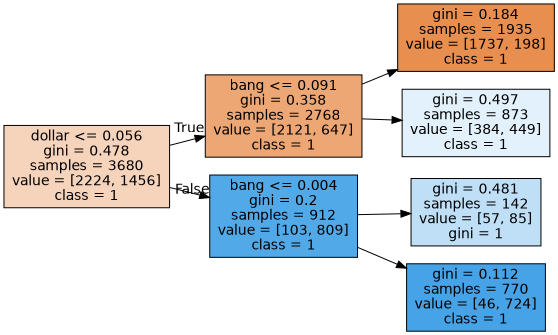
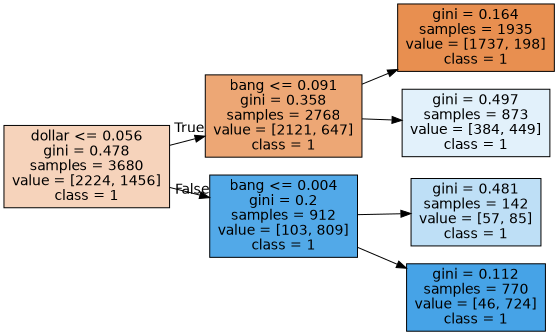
  digraph {
    rankdir=LR
    node [color=black fontname=helvetica shape=box style=filled]
    edge [fontname=helvetica]
    n1 [fillcolor="#f6d3bb" label="dollar <= 0.056\ngini = 0.478\nsamples = 3680\nvalue = [2224, 1456]\nclass = 1"]
    n2 [fillcolor="#eda775" label="bang <= 0.091\ngini = 0.358\nsamples = 2768\nvalue = [2121, 647]\nclass = 1"]
    n3 [fillcolor="#52a9e8" label="bang <= 0.004\ngini = 0.2\nsamples = 912\nvalue = [103, 809]\nclass = 1"]
-   n4 [fillcolor="#e88f50" label="gini = 0.184\nsamples = 1935\nvalue = [1737, 198]\nclass = 1"]
+   n4 [fillcolor="#e88f50" label="gini = 0.164\nsamples = 1935\nvalue = [1737, 198]\nclass = 1"]
    n5 [fillcolor="#e2f1fb" label="gini = 0.497\nsamples = 873\nvalue = [384, 449]\nclass = 1"]
-   n6 [fillcolor="#bedff6" label="gini = 0.481\nsamples = 142\nvalue = [57, 85]\ngini = 1"]
+   n6 [fillcolor="#bedff6" label="gini = 0.481\nsamples = 142\nvalue = [57, 85]\nclass = 1"]
    n7 [fillcolor="#46a3e7" label="gini = 0.112\nsamples = 770\nvalue = [46, 724]\nclass = 1"]
    n1 -> n2 [headlabel=True labelangle=45 labeldistance=2.5]
    n1 -> n3 [headlabel=False labelangle=-45 labeldistance=2.5]
    n2 -> n4
    n2 -> n5
    n3 -> n6
    n3 -> n7
  }
